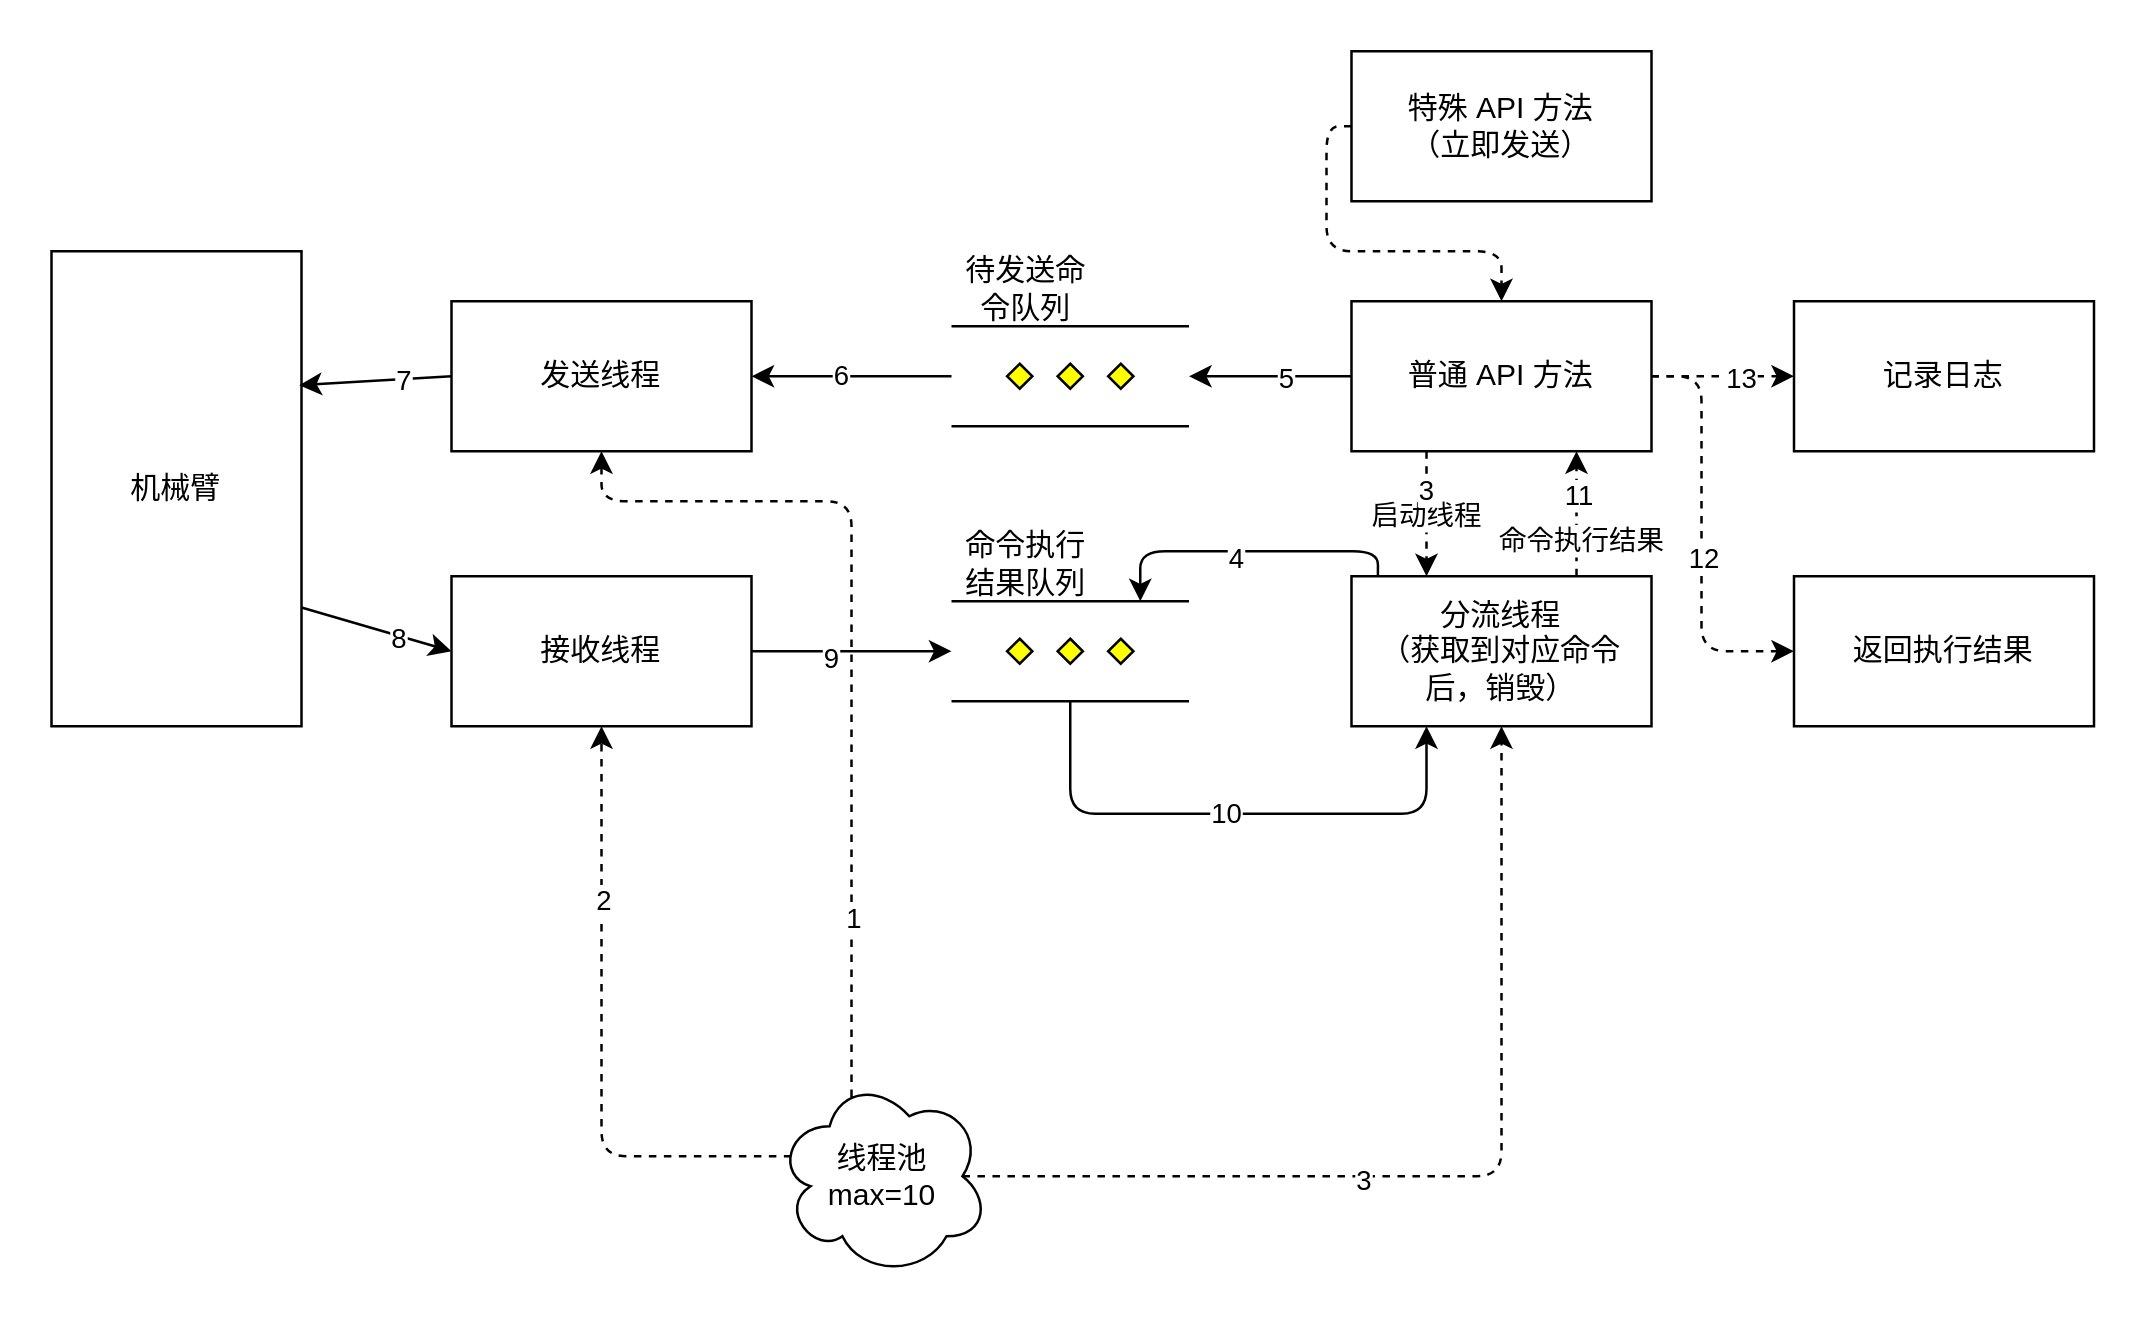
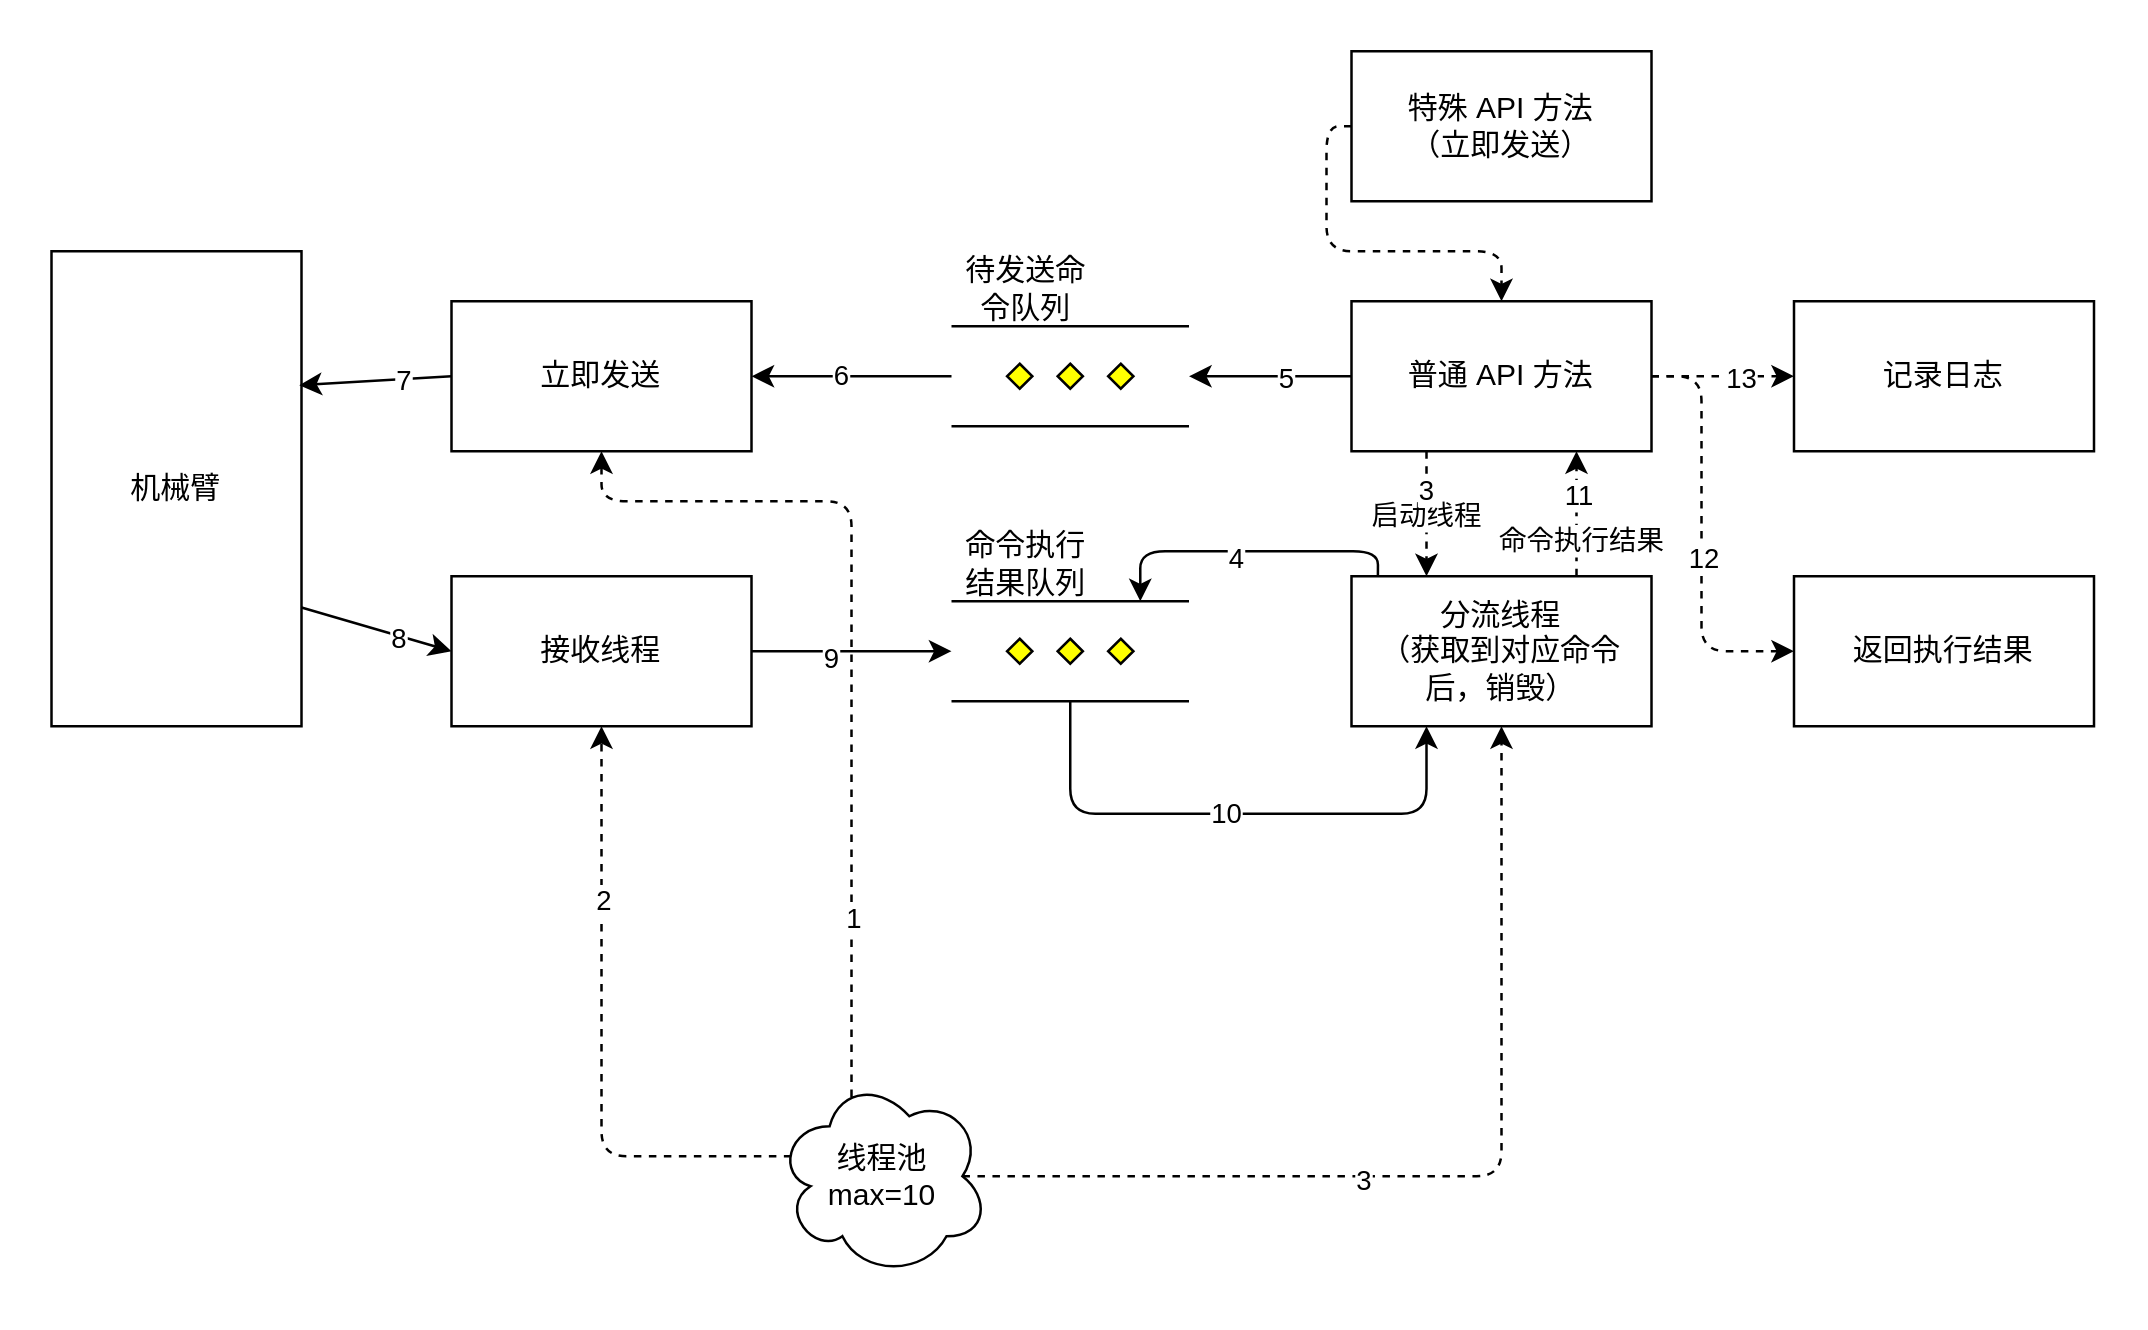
  <mxCell id="0" />
  <mxCell id="1" parent="0" />
  <mxCell id="2" style="edgeStyle=none;html=1;exitX=1;exitY=0.75;exitDx=0;exitDy=0;entryX=0;entryY=0.5;entryDx=0;entryDy=0;" edge="1" parent="1" source="4" target="13"><mxGeometry relative="1" as="geometry" /></mxCell>
  <mxCell id="3" value="8" style="edgeLabel;html=1;align=center;verticalAlign=middle;resizable=0;points=[];" vertex="1" connectable="0" parent="2"><mxGeometry x="0.279" y="-1" relative="1" as="geometry"><mxPoint as="offset" /></mxGeometry></mxCell>
  <mxCell id="4" value="机械臂" style="rounded=0;whiteSpace=wrap;html=1;" parent="1" vertex="1"><mxGeometry x="20" y="100" width="100" height="190" as="geometry" /></mxCell>
  <mxCell id="5" style="edgeStyle=orthogonalEdgeStyle;html=1;exitX=0;exitY=0.5;exitDx=0;exitDy=0;exitPerimeter=0;entryX=1;entryY=0.5;entryDx=0;entryDy=0;" parent="1" source="7" target="10" edge="1"><mxGeometry relative="1" as="geometry" /></mxCell>
  <mxCell id="6" value="6" style="edgeLabel;html=1;align=center;verticalAlign=middle;resizable=0;points=[];" vertex="1" connectable="0" parent="5"><mxGeometry x="0.125" y="-1" relative="1" as="geometry"><mxPoint as="offset" /></mxGeometry></mxCell>
  <mxCell id="7" value="" style="verticalLabelPosition=bottom;verticalAlign=top;html=1;shape=mxgraph.flowchart.parallel_mode;pointerEvents=1" parent="1" vertex="1"><mxGeometry x="380" y="130" width="95" height="40" as="geometry" /></mxCell>
  <mxCell id="8" style="edgeStyle=none;html=1;exitX=0;exitY=0.5;exitDx=0;exitDy=0;entryX=0.991;entryY=0.282;entryDx=0;entryDy=0;entryPerimeter=0;" edge="1" parent="1" source="10" target="4"><mxGeometry relative="1" as="geometry" /></mxCell>
  <mxCell id="9" value="7" style="edgeLabel;html=1;align=center;verticalAlign=middle;resizable=0;points=[];" vertex="1" connectable="0" parent="8"><mxGeometry x="-0.331" relative="1" as="geometry"><mxPoint as="offset" /></mxGeometry></mxCell>
- <mxCell id="10" value="发送线程" style="rounded=0;whiteSpace=wrap;html=1;" parent="1" vertex="1"><mxGeometry x="180" y="120" width="120" height="60" as="geometry" /></mxCell>
+ <mxCell id="10" value="立即发送" style="rounded=0;whiteSpace=wrap;html=1;" parent="1" vertex="1"><mxGeometry x="180" y="120" width="120" height="60" as="geometry" /></mxCell>
  <mxCell id="11" style="edgeStyle=orthogonalEdgeStyle;html=1;exitX=1;exitY=0.5;exitDx=0;exitDy=0;entryX=0;entryY=0.5;entryDx=0;entryDy=0;entryPerimeter=0;" parent="1" source="13" target="16" edge="1"><mxGeometry relative="1" as="geometry" /></mxCell>
  <mxCell id="12" value="9" style="edgeLabel;html=1;align=center;verticalAlign=middle;resizable=0;points=[];" vertex="1" connectable="0" parent="11"><mxGeometry x="-0.217" y="-2" relative="1" as="geometry"><mxPoint as="offset" /></mxGeometry></mxCell>
  <mxCell id="13" value="接收线程" style="rounded=0;whiteSpace=wrap;html=1;" parent="1" vertex="1"><mxGeometry x="180" y="230" width="120" height="60" as="geometry" /></mxCell>
  <mxCell id="14" style="edgeStyle=orthogonalEdgeStyle;html=1;exitX=0.5;exitY=1;exitDx=0;exitDy=0;exitPerimeter=0;entryX=0.25;entryY=1;entryDx=0;entryDy=0;" edge="1" parent="1" source="16" target="29"><mxGeometry relative="1" as="geometry"><Array as="points"><mxPoint x="428" y="325" /><mxPoint x="570" y="325" /></Array></mxGeometry></mxCell>
  <mxCell id="15" value="10" style="edgeLabel;html=1;align=center;verticalAlign=middle;resizable=0;points=[];" vertex="1" connectable="0" parent="14"><mxGeometry x="-0.036" y="1" relative="1" as="geometry"><mxPoint as="offset" /></mxGeometry></mxCell>
  <mxCell id="16" value="" style="verticalLabelPosition=bottom;verticalAlign=top;html=1;shape=mxgraph.flowchart.parallel_mode;pointerEvents=1" parent="1" vertex="1"><mxGeometry x="380" y="240" width="95" height="40" as="geometry" /></mxCell>
  <mxCell id="17" style="edgeStyle=orthogonalEdgeStyle;html=1;exitX=0;exitY=0.5;exitDx=0;exitDy=0;entryX=1;entryY=0.5;entryDx=0;entryDy=0;entryPerimeter=0;" parent="1" source="23" target="7" edge="1"><mxGeometry relative="1" as="geometry" /></mxCell>
  <mxCell id="18" value="5" style="edgeLabel;html=1;align=center;verticalAlign=middle;resizable=0;points=[];" vertex="1" connectable="0" parent="17"><mxGeometry x="-0.159" relative="1" as="geometry"><mxPoint as="offset" /></mxGeometry></mxCell>
  <mxCell id="19" style="edgeStyle=orthogonalEdgeStyle;html=1;exitX=1;exitY=0.5;exitDx=0;exitDy=0;entryX=0;entryY=0.5;entryDx=0;entryDy=0;dashed=1;" parent="1" source="23" target="44" edge="1"><mxGeometry relative="1" as="geometry" /></mxCell>
  <mxCell id="20" value="13" style="edgeLabel;html=1;align=center;verticalAlign=middle;resizable=0;points=[];" vertex="1" connectable="0" parent="19"><mxGeometry x="0.238" relative="1" as="geometry"><mxPoint as="offset" /></mxGeometry></mxCell>
  <mxCell id="21" style="edgeStyle=orthogonalEdgeStyle;html=1;exitX=1;exitY=0.5;exitDx=0;exitDy=0;entryX=0;entryY=0.5;entryDx=0;entryDy=0;dashed=1;" parent="1" source="23" target="45" edge="1"><mxGeometry relative="1" as="geometry"><Array as="points"><mxPoint x="680" y="150" /><mxPoint x="680" y="260" /></Array></mxGeometry></mxCell>
  <mxCell id="22" value="12" style="edgeLabel;html=1;align=center;verticalAlign=middle;resizable=0;points=[];" vertex="1" connectable="0" parent="21"><mxGeometry x="0.099" relative="1" as="geometry"><mxPoint as="offset" /></mxGeometry></mxCell>
  <mxCell id="23" value="普通 API 方法" style="rounded=0;whiteSpace=wrap;html=1;" parent="1" vertex="1"><mxGeometry x="540" y="120" width="120" height="60" as="geometry" /></mxCell>
  <mxCell id="24" style="edgeStyle=orthogonalEdgeStyle;html=1;exitX=0.75;exitY=0;exitDx=0;exitDy=0;entryX=0.75;entryY=1;entryDx=0;entryDy=0;dashed=1;" parent="1" source="29" target="23" edge="1"><mxGeometry relative="1" as="geometry" /></mxCell>
  <mxCell id="25" value="命令执行结果" style="edgeLabel;html=1;align=center;verticalAlign=middle;resizable=0;points=[];" parent="24" vertex="1" connectable="0"><mxGeometry x="-0.152" y="-1" relative="1" as="geometry"><mxPoint y="6" as="offset" /></mxGeometry></mxCell>
  <mxCell id="26" value="11" style="edgeLabel;html=1;align=center;verticalAlign=middle;resizable=0;points=[];" vertex="1" connectable="0" parent="24"><mxGeometry x="0.303" relative="1" as="geometry"><mxPoint as="offset" /></mxGeometry></mxCell>
  <mxCell id="27" style="edgeStyle=orthogonalEdgeStyle;html=1;exitX=0.088;exitY=0.014;exitDx=0;exitDy=0;entryX=0.795;entryY=0;entryDx=0;entryDy=0;entryPerimeter=0;exitPerimeter=0;" edge="1" parent="1" source="29" target="16"><mxGeometry relative="1" as="geometry" /></mxCell>
  <mxCell id="28" value="4" style="edgeLabel;html=1;align=center;verticalAlign=middle;resizable=0;points=[];" vertex="1" connectable="0" parent="27"><mxGeometry x="0.073" y="2" relative="1" as="geometry"><mxPoint as="offset" /></mxGeometry></mxCell>
  <mxCell id="29" value="分流线程&lt;br&gt;（获取到对应命令后，销毁）" style="whiteSpace=wrap;html=1;rounded=0;" parent="1" vertex="1"><mxGeometry x="540" y="230" width="120" height="60" as="geometry" /></mxCell>
  <mxCell id="30" value="待发送命令队列" style="text;html=1;strokeColor=none;fillColor=none;align=center;verticalAlign=middle;whiteSpace=wrap;rounded=0;" parent="1" vertex="1"><mxGeometry x="380" y="100" width="60" height="30" as="geometry" /></mxCell>
  <mxCell id="31" value="" style="edgeStyle=orthogonalEdgeStyle;html=1;dashed=1;exitX=0.25;exitY=1;exitDx=0;exitDy=0;entryX=0.25;entryY=0;entryDx=0;entryDy=0;" parent="1" source="23" target="29" edge="1"><mxGeometry relative="1" as="geometry"><mxPoint x="600" y="180" as="sourcePoint" /><mxPoint x="600" y="230" as="targetPoint" /><Array as="points"><mxPoint x="570" y="210" /><mxPoint x="570" y="210" /></Array></mxGeometry></mxCell>
  <mxCell id="32" value="启动线程" style="edgeLabel;html=1;align=center;verticalAlign=middle;resizable=0;points=[];" parent="31" vertex="1" connectable="0"><mxGeometry x="-0.2" y="-1" relative="1" as="geometry"><mxPoint y="5" as="offset" /></mxGeometry></mxCell>
  <mxCell id="33" value="3" style="edgeLabel;html=1;align=center;verticalAlign=middle;resizable=0;points=[];" vertex="1" connectable="0" parent="31"><mxGeometry x="-0.736" y="-1" relative="1" as="geometry"><mxPoint y="8" as="offset" /></mxGeometry></mxCell>
  <mxCell id="34" style="edgeStyle=orthogonalEdgeStyle;html=1;exitX=0;exitY=0.5;exitDx=0;exitDy=0;dashed=1;" parent="1" source="35" target="23" edge="1"><mxGeometry relative="1" as="geometry" /></mxCell>
  <mxCell id="35" value="特殊 API 方法&lt;br&gt;（立即发送）" style="rounded=0;whiteSpace=wrap;html=1;" parent="1" vertex="1"><mxGeometry x="540" y="20" width="120" height="60" as="geometry" /></mxCell>
  <mxCell id="36" style="edgeStyle=orthogonalEdgeStyle;html=1;exitX=0.25;exitY=0.25;exitDx=0;exitDy=0;exitPerimeter=0;dashed=1;" parent="1" source="42" edge="1"><mxGeometry relative="1" as="geometry"><mxPoint x="240" y="180" as="targetPoint" /><Array as="points"><mxPoint x="340" y="200" /><mxPoint x="240" y="200" /></Array></mxGeometry></mxCell>
  <mxCell id="37" value="1" style="edgeLabel;html=1;align=center;verticalAlign=middle;resizable=0;points=[];" vertex="1" connectable="0" parent="36"><mxGeometry x="-0.513" relative="1" as="geometry"><mxPoint as="offset" /></mxGeometry></mxCell>
  <mxCell id="38" style="edgeStyle=orthogonalEdgeStyle;html=1;exitX=0.07;exitY=0.4;exitDx=0;exitDy=0;exitPerimeter=0;entryX=0.5;entryY=1;entryDx=0;entryDy=0;dashed=1;" parent="1" source="42" target="13" edge="1"><mxGeometry relative="1" as="geometry" /></mxCell>
  <mxCell id="39" value="2" style="edgeLabel;html=1;align=center;verticalAlign=middle;resizable=0;points=[];" vertex="1" connectable="0" parent="38"><mxGeometry x="0.433" relative="1" as="geometry"><mxPoint as="offset" /></mxGeometry></mxCell>
  <mxCell id="40" style="edgeStyle=orthogonalEdgeStyle;html=1;exitX=0.875;exitY=0.5;exitDx=0;exitDy=0;exitPerimeter=0;entryX=0.5;entryY=1;entryDx=0;entryDy=0;dashed=1;" parent="1" source="42" target="29" edge="1"><mxGeometry relative="1" as="geometry" /></mxCell>
  <mxCell id="41" value="3" style="edgeLabel;html=1;align=center;verticalAlign=middle;resizable=0;points=[];" vertex="1" connectable="0" parent="40"><mxGeometry x="-0.189" y="-1" relative="1" as="geometry"><mxPoint as="offset" /></mxGeometry></mxCell>
  <mxCell id="42" value="线程池&lt;br&gt;max=10" style="ellipse;shape=cloud;whiteSpace=wrap;html=1;" parent="1" vertex="1"><mxGeometry x="310" y="430" width="85" height="80" as="geometry" /></mxCell>
  <mxCell id="43" value="命令执行结果队列" style="text;html=1;strokeColor=none;fillColor=none;align=center;verticalAlign=middle;whiteSpace=wrap;rounded=0;" parent="1" vertex="1"><mxGeometry x="380" y="210" width="60" height="30" as="geometry" /></mxCell>
  <mxCell id="44" value="记录日志" style="rounded=0;whiteSpace=wrap;html=1;" parent="1" vertex="1"><mxGeometry x="717" y="120" width="120" height="60" as="geometry" /></mxCell>
  <mxCell id="45" value="返回执行结果" style="rounded=0;whiteSpace=wrap;html=1;" parent="1" vertex="1"><mxGeometry x="717" y="230" width="120" height="60" as="geometry" /></mxCell>
